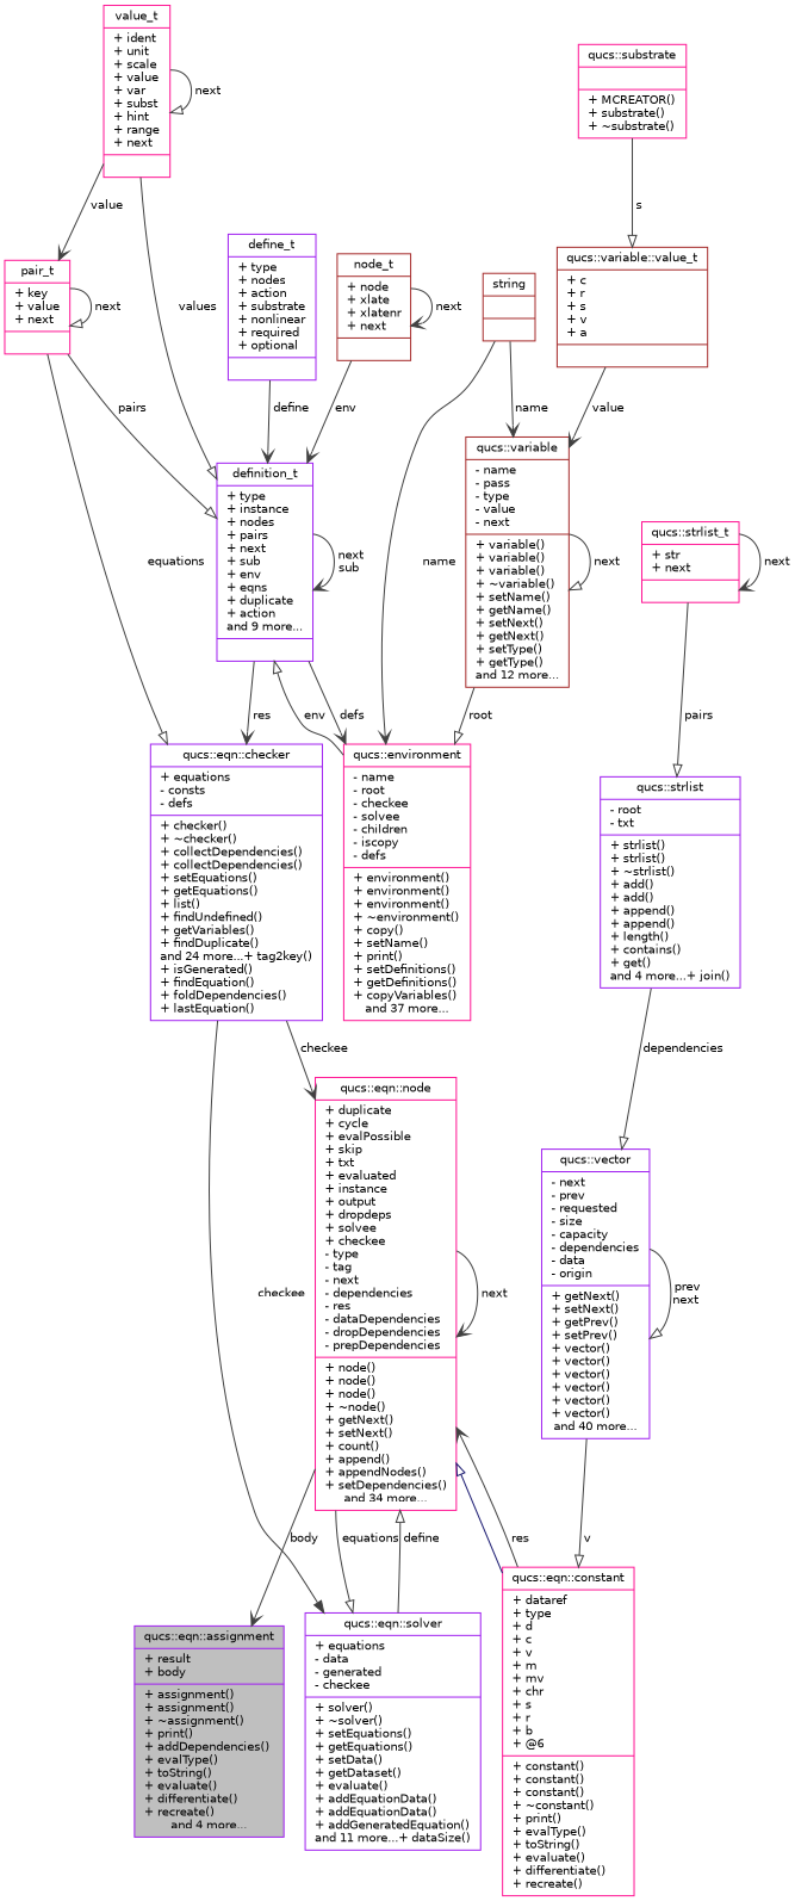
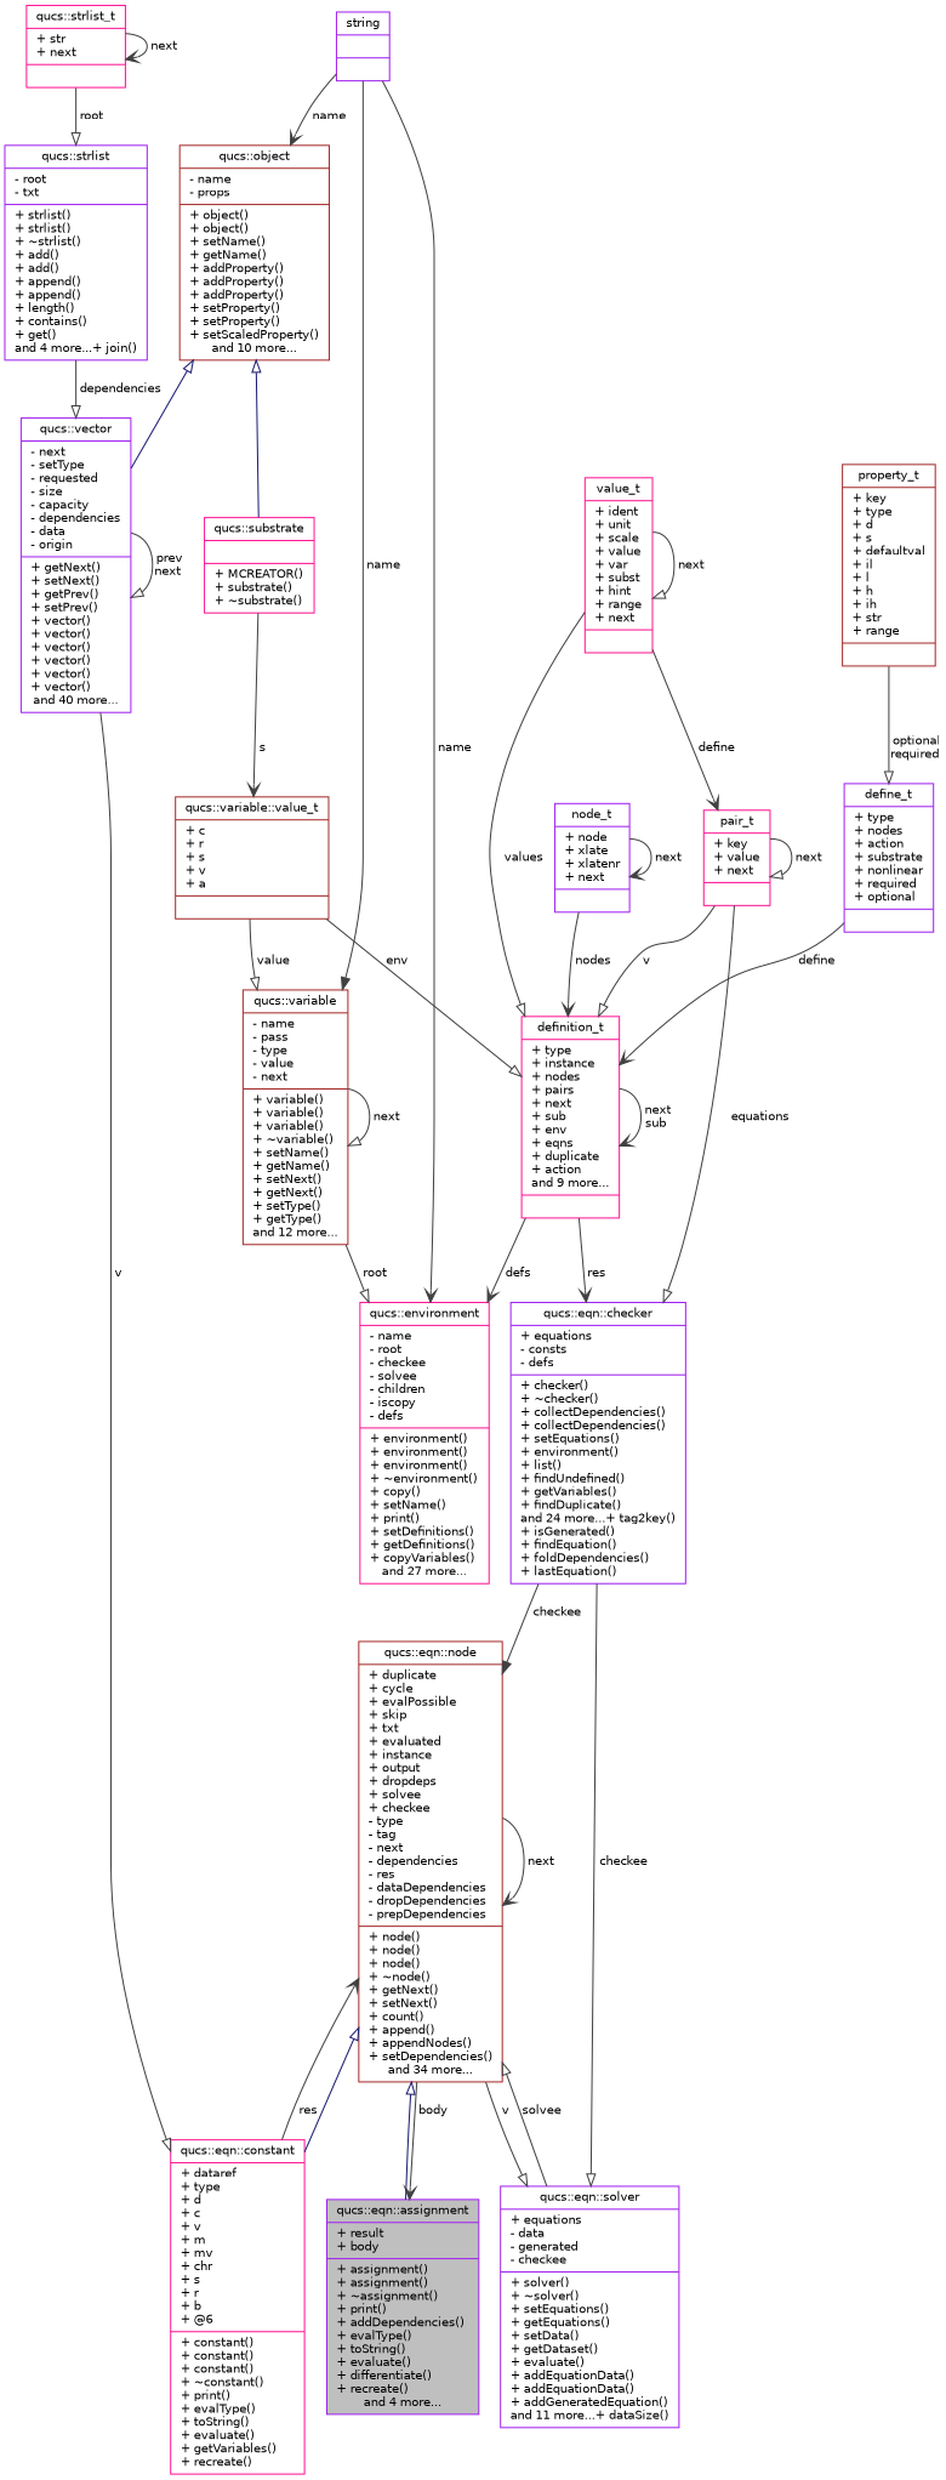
  digraph {
    node [color=purple fillcolor=white fontname=Helvetica fontsize=10 shape=record style=filled]
    edge [color=grey25 fontname=Helvetica fontsize=10 labelfontname=Helvetica labelfontsize=10 style=solid arrowhead=vee]
    n1 [fillcolor=grey75 fontcolor=black height=0.2 label="{qucs::eqn::assignment\n|+ result\l+ body\l|+ assignment()\l+ assignment()\l+ ~assignment()\l+ print()\l+ addDependencies()\l+ evalType()\l+ toString()\l+ evaluate()\l+ differentiate()\l+ recreate()\land 4 more...}" width=0.4]
-   n2 [color=deeppink height=0.2 label="{qucs::eqn::node\n|+ duplicate\l+ cycle\l+ evalPossible\l+ skip\l+ txt\l+ evaluated\l+ instance\l+ output\l+ dropdeps\l+ solvee\l+ checkee\l- type\l- tag\l- next\l- dependencies\l- res\l- dataDependencies\l- dropDependencies\l- prepDependencies\l|+ node()\l+ node()\l+ node()\l+ ~node()\l+ getNext()\l+ setNext()\l+ count()\l+ append()\l+ appendNodes()\l+ setDependencies()\land 34 more...}" width=0.4]
-   n3 [color=deeppink height=0.2 label="{qucs::eqn::constant\n|+ dataref\l+ type\l+ d\l+ c\l+ v\l+ m\l+ mv\l+ chr\l+ s\l+ r\l+ b\l+ @6\l|+ constant()\l+ constant()\l+ constant()\l+ ~constant()\l+ print()\l+ evalType()\l+ toString()\l+ evaluate()\l+ differentiate()\l+ recreate()\l}" width=0.4]
+   n2 [color=brown height=0.2 label="{qucs::eqn::node\n|+ duplicate\l+ cycle\l+ evalPossible\l+ skip\l+ txt\l+ evaluated\l+ instance\l+ output\l+ dropdeps\l+ solvee\l+ checkee\l- type\l- tag\l- next\l- dependencies\l- res\l- dataDependencies\l- dropDependencies\l- prepDependencies\l|+ node()\l+ node()\l+ node()\l+ ~node()\l+ getNext()\l+ setNext()\l+ count()\l+ append()\l+ appendNodes()\l+ setDependencies()\land 34 more...}" width=0.4]
+   n3 [color=deeppink height=0.2 label="{qucs::eqn::constant\n|+ dataref\l+ type\l+ d\l+ c\l+ v\l+ m\l+ mv\l+ chr\l+ s\l+ r\l+ b\l+ @6\l|+ constant()\l+ constant()\l+ constant()\l+ ~constant()\l+ print()\l+ evalType()\l+ toString()\l+ evaluate()\l+ getVariables()\l+ recreate()\l}" width=0.4]
    n4 [height=0.2 label="{qucs::eqn::solver\n|+ equations\l- data\l- generated\l- checkee\l|+ solver()\l+ ~solver()\l+ setEquations()\l+ getEquations()\l+ setData()\l+ getDataset()\l+ evaluate()\l+ addEquationData()\l+ addEquationData()\l+ addGeneratedEquation()\land 11 more...+ dataSize()\l}" width=0.4]
-   n5 [height=0.2 label="{qucs::eqn::checker\n|+ equations\l- consts\l- defs\l|+ checker()\l+ ~checker()\l+ collectDependencies()\l+ collectDependencies()\l+ setEquations()\l+ getEquations()\l+ list()\l+ findUndefined()\l+ getVariables()\l+ findDuplicate()\land 24 more...+ tag2key()\l+ isGenerated()\l+ findEquation()\l+ foldDependencies()\l+ lastEquation()\l}" width=0.4]
-   n6 [height=0.2 label="{definition_t\n|+ type\l+ instance\l+ nodes\l+ pairs\l+ next\l+ sub\l+ env\l+ eqns\l+ duplicate\l+ action\land 9 more...|}" width=0.4]
-   n7 [color=deeppink height=0.2 label="{qucs::environment\n|- name\l- root\l- checkee\l- solvee\l- children\l- iscopy\l- defs\l|+ environment()\l+ environment()\l+ environment()\l+ ~environment()\l+ copy()\l+ setName()\l+ print()\l+ setDefinitions()\l+ getDefinitions()\l+ copyVariables()\land 37 more...}" width=0.4]
-   n8 [color=brown height=0.2 label="{string\n||}" width=0.4]
+   n5 [height=0.2 label="{qucs::eqn::checker\n|+ equations\l- consts\l- defs\l|+ checker()\l+ ~checker()\l+ collectDependencies()\l+ collectDependencies()\l+ setEquations()\l+ environment()\l+ list()\l+ findUndefined()\l+ getVariables()\l+ findDuplicate()\land 24 more...+ tag2key()\l+ isGenerated()\l+ findEquation()\l+ foldDependencies()\l+ lastEquation()\l}" width=0.4]
+   n6 [color=deeppink height=0.2 label="{definition_t\n|+ type\l+ instance\l+ nodes\l+ pairs\l+ next\l+ sub\l+ env\l+ eqns\l+ duplicate\l+ action\land 9 more...|}" width=0.4]
+   n7 [color=deeppink height=0.2 label="{qucs::environment\n|- name\l- root\l- checkee\l- solvee\l- children\l- iscopy\l- defs\l|+ environment()\l+ environment()\l+ environment()\l+ ~environment()\l+ copy()\l+ setName()\l+ print()\l+ setDefinitions()\l+ getDefinitions()\l+ copyVariables()\land 27 more...}" width=0.4]
+   n8 [height=0.2 label="{string\n||}" width=0.4]
    n9 [color=brown height=0.2 label="{qucs::variable\n|- name\l- pass\l- type\l- value\l- next\l|+ variable()\l+ variable()\l+ variable()\l+ ~variable()\l+ setName()\l+ getName()\l+ setNext()\l+ getNext()\l+ setType()\l+ getType()\land 12 more...}" width=0.4]
+   n10 [color=brown height=0.2 label="{qucs::object\n|- name\l- props\l|+ object()\l+ object()\l+ setName()\l+ getName()\l+ addProperty()\l+ addProperty()\l+ addProperty()\l+ setProperty()\l+ setProperty()\l+ setScaledProperty()\land 10 more...}" width=0.4]
    n11 [color=deeppink height=0.2 label="{qucs::substrate\n||+ MCREATOR()\l+ substrate()\l+ ~substrate()\l}" width=0.4]
-   n12 [height=0.2 label="{qucs::vector\n|- next\l- prev\l- requested\l- size\l- capacity\l- dependencies\l- data\l- origin\l|+ getNext()\l+ setNext()\l+ getPrev()\l+ setPrev()\l+ vector()\l+ vector()\l+ vector()\l+ vector()\l+ vector()\l+ vector()\land 40 more...}" width=0.4]
+   n12 [height=0.2 label="{qucs::vector\n|- next\l- setType\l- requested\l- size\l- capacity\l- dependencies\l- data\l- origin\l|+ getNext()\l+ setNext()\l+ getPrev()\l+ setPrev()\l+ vector()\l+ vector()\l+ vector()\l+ vector()\l+ vector()\l+ vector()\land 40 more...}" width=0.4]
    n13 [color=brown height=0.2 label="{qucs::variable::value_t\n|+ c\l+ r\l+ s\l+ v\l+ a\l|}" width=0.4]
-   n14 [color=brown height=0.2 label="{node_t\n|+ node\l+ xlate\l+ xlatenr\l+ next\l|}" width=0.4]
+   n14 [height=0.2 label="{node_t\n|+ node\l+ xlate\l+ xlatenr\l+ next\l|}" width=0.4]
    n15 [color=deeppink height=0.2 label="{value_t\n|+ ident\l+ unit\l+ scale\l+ value\l+ var\l+ subst\l+ hint\l+ range\l+ next\l|}" width=0.4]
    n16 [color=deeppink height=0.2 label="{pair_t\n|+ key\l+ value\l+ next\l|}" width=0.4]
    n17 [height=0.2 label="{define_t\n|+ type\l+ nodes\l+ action\l+ substrate\l+ nonlinear\l+ required\l+ optional\l|}" width=0.4]
+   n18 [color=brown height=0.2 label="{property_t\n|+ key\l+ type\l+ d\l+ s\l+ defaultval\l+ il\l+ l\l+ h\l+ ih\l+ str\l+ range\l|}" width=0.4]
    n19 [height=0.2 label="{qucs::strlist\n|- root\l- txt\l|+ strlist()\l+ strlist()\l+ ~strlist()\l+ add()\l+ add()\l+ append()\l+ append()\l+ length()\l+ contains()\l+ get()\land 4 more...+ join()\l}" width=0.4]
    n20 [color=deeppink height=0.2 label="{qucs::strlist_t\n|+ str\l+ next\l|}" width=0.4]
+   n2 -> n1 [arrowtail=onormal color=midnightblue dir=back arrowhead=""]
    n2 -> n1 [label=" body"]
    n2 -> n2 [label=" next"]
    n2 -> n3 [arrowtail=onormal color=midnightblue dir=back arrowhead=""]
-   n2 -> n4 [arrowhead=onormal label=" equations"]
+   n2 -> n4 [arrowhead=onormal label=" v"]
    n3 -> n2 [label=" res"]
-   n4 -> n2 [arrowhead=onormal label=" define"]
-   n5 -> n2 [label=" checkee"]
-   n5 -> n4 [arrowhead=normal label=" checkee"]
+   n4 -> n2 [arrowhead=onormal label=" solvee"]
+   n5 -> n2 [arrowhead=normal label=" checkee"]
+   n5 -> n4 [arrowhead=onormal label=" checkee"]
    n6 -> n5 [label=" res"]
    n6 -> n6 [label=" next\nsub"]
    n6 -> n7 [label=" defs"]
-   n7 -> n6 [arrowhead=onormal label=" env"]
+   n13 -> n6 [arrowhead=onormal label=" env"]
    n8 -> n7 [label=" name"]
-   n8 -> n9 [label=" name"]
+   n8 -> n9 [arrowhead=normal label=" name"]
+   n8 -> n10 [label=" name"]
    n9 -> n7 [arrowhead=onormal label=" root"]
    n9 -> n9 [arrowhead=onormal label=" next"]
-   n11 -> n13 [arrowhead=onormal label=" s"]
+   n10 -> n11 [arrowtail=onormal color=midnightblue dir=back arrowhead=""]
+   n10 -> n12 [arrowtail=onormal color=midnightblue dir=back arrowhead=""]
+   n11 -> n13 [label=" s"]
    n12 -> n3 [arrowhead=onormal label=" v"]
    n12 -> n12 [arrowhead=onormal label=" prev\nnext"]
-   n13 -> n9 [label=" value"]
-   n14 -> n6 [label=" env"]
+   n13 -> n9 [arrowhead=onormal label=" value"]
+   n14 -> n6 [label=" nodes"]
    n14 -> n14 [label=" next"]
    n15 -> n6 [arrowhead=onormal label=" values"]
    n15 -> n15 [arrowhead=onormal label=" next"]
-   n15 -> n16 [label=" value"]
+   n15 -> n16 [label=" define"]
    n16 -> n5 [arrowhead=onormal label=" equations"]
-   n16 -> n6 [arrowhead=onormal label=" pairs"]
+   n16 -> n6 [arrowhead=onormal label=" v"]
    n16 -> n16 [arrowhead=onormal label=" next"]
    n17 -> n6 [label=" define"]
+   n18 -> n17 [arrowhead=onormal label=" optional\nrequired"]
    n19 -> n12 [arrowhead=onormal label=" dependencies"]
-   n20 -> n19 [arrowhead=onormal label=" pairs"]
+   n20 -> n19 [arrowhead=onormal label=" root"]
    n20 -> n20 [label=" next"]
  }
